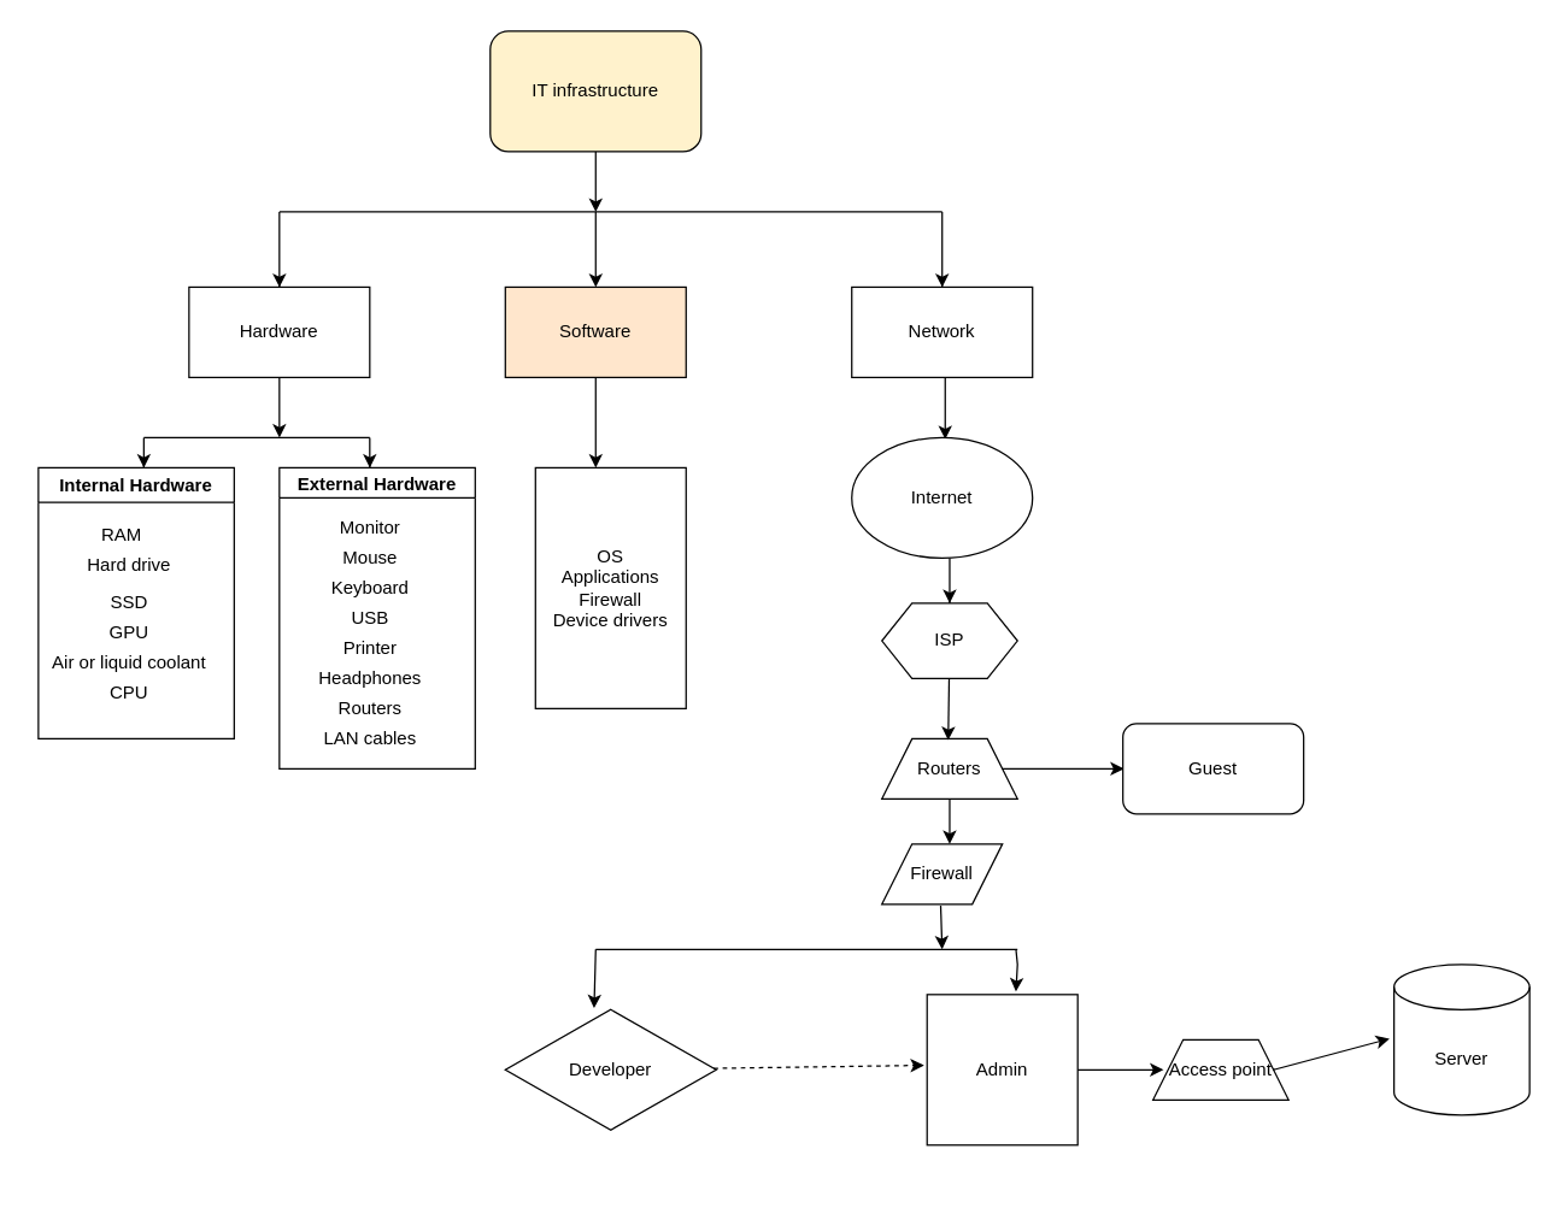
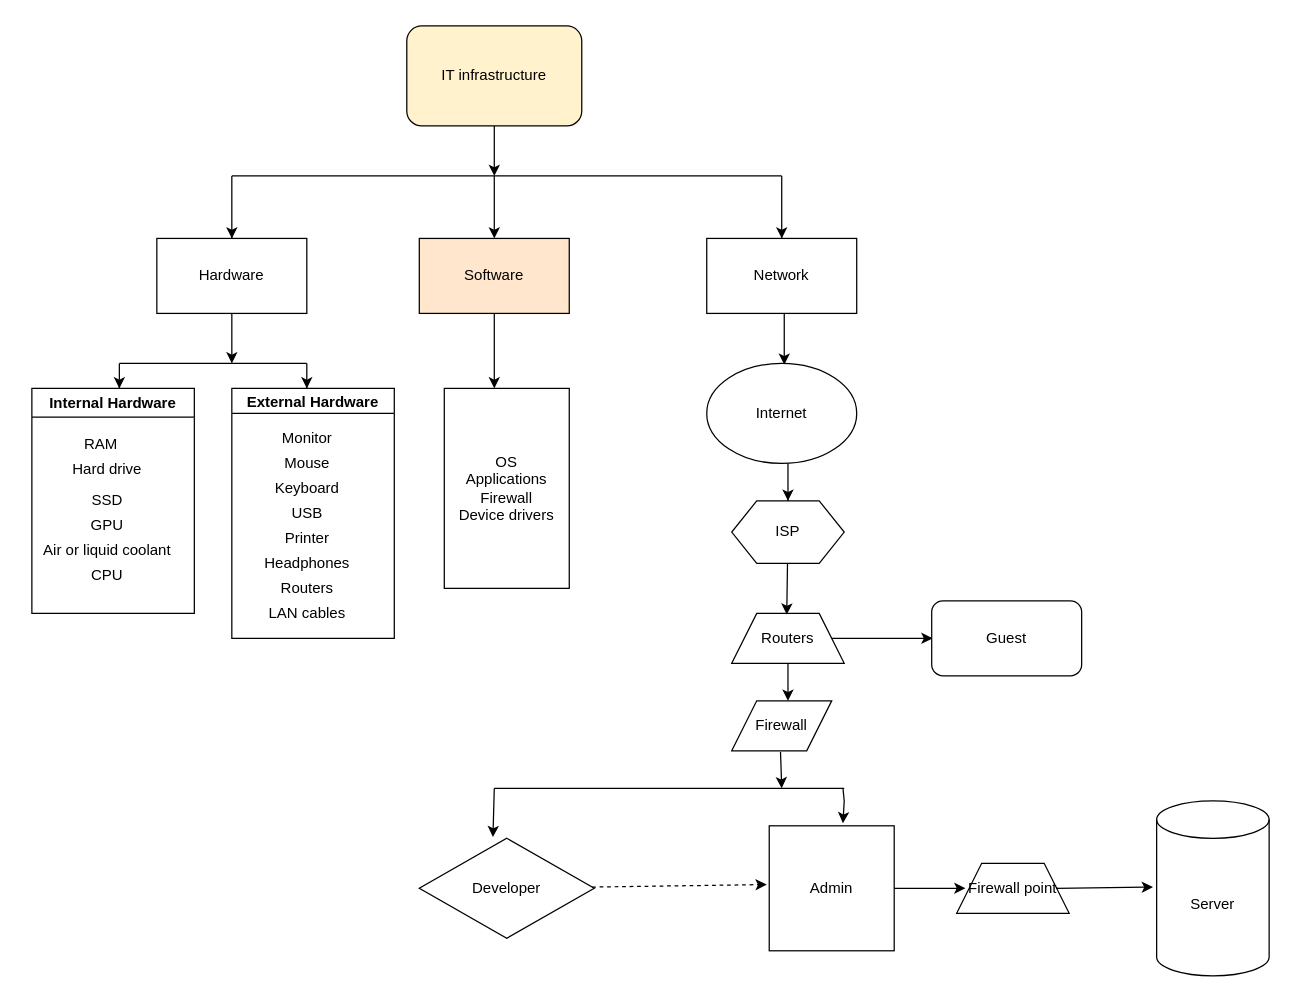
  <mxCell id="0" />
  <mxCell id="1" parent="0" />
  <mxCell id="2" value="IT infrastructure" style="rounded=1;whiteSpace=wrap;html=1;fillColor=#fff2cc;" vertex="1" parent="1"><mxGeometry x="325" y="20" width="140" height="80" as="geometry" /></mxCell>
  <mxCell id="3" value="Network" style="rounded=0;whiteSpace=wrap;html=1;" vertex="1" parent="1"><mxGeometry x="565" y="190" width="120" height="60" as="geometry" /></mxCell>
  <mxCell id="4" value="Software" style="rounded=0;whiteSpace=wrap;html=1;fillColor=#ffe6cc;" vertex="1" parent="1"><mxGeometry x="335" y="190" width="120" height="60" as="geometry" /></mxCell>
  <mxCell id="5" value="Hardware" style="rounded=0;whiteSpace=wrap;html=1;" vertex="1" parent="1"><mxGeometry x="125" y="190" width="120" height="60" as="geometry" /></mxCell>
  <mxCell id="6" value="" style="endArrow=none;html=1;fontFamily=Helvetica;fontSize=11;fontColor=default;align=center;strokeColor=default;edgeStyle=orthogonalEdgeStyle;" edge="1" parent="1"><mxGeometry width="50" height="50" relative="1" as="geometry"><mxPoint x="185" y="140" as="sourcePoint" /><mxPoint x="625" y="140" as="targetPoint" /></mxGeometry></mxCell>
  <mxCell id="7" value="" style="endArrow=classic;html=1;rounded=0;" edge="1" parent="1"><mxGeometry width="50" height="50" relative="1" as="geometry"><mxPoint x="395" y="100" as="sourcePoint" /><mxPoint x="395" y="140" as="targetPoint" /><Array as="points"><mxPoint x="395" y="120" /></Array></mxGeometry></mxCell>
  <mxCell id="8" value="" style="endArrow=classic;html=1;rounded=0;" edge="1" parent="1" source="5"><mxGeometry width="50" height="50" relative="1" as="geometry"><mxPoint x="185" y="169.289" as="sourcePoint" /><mxPoint x="185" y="190" as="targetPoint" /><Array as="points"><mxPoint x="185" y="140" /></Array></mxGeometry></mxCell>
  <mxCell id="9" value="" style="endArrow=classic;html=1;rounded=0;" edge="1" parent="1"><mxGeometry width="50" height="50" relative="1" as="geometry"><mxPoint x="395" y="140" as="sourcePoint" /><mxPoint x="395" y="190" as="targetPoint" /></mxGeometry></mxCell>
  <mxCell id="10" value="" style="endArrow=classic;html=1;rounded=0;" edge="1" parent="1" source="3"><mxGeometry width="50" height="50" relative="1" as="geometry"><mxPoint x="625" y="169.289" as="sourcePoint" /><mxPoint x="625" y="190" as="targetPoint" /><Array as="points"><mxPoint x="625" y="140" /></Array></mxGeometry></mxCell>
  <mxCell id="11" value="" style="endArrow=none;html=1;rounded=0;" edge="1" parent="1"><mxGeometry width="50" height="50" relative="1" as="geometry"><mxPoint x="95" y="290" as="sourcePoint" /><mxPoint x="245" y="290" as="targetPoint" /></mxGeometry></mxCell>
  <mxCell id="12" value="" style="endArrow=classic;html=1;rounded=0;" edge="1" parent="1"><mxGeometry width="50" height="50" relative="1" as="geometry"><mxPoint x="95" y="310" as="sourcePoint" /><mxPoint x="95" y="310" as="targetPoint" /><Array as="points"><mxPoint x="95" y="290" /></Array></mxGeometry></mxCell>
  <mxCell id="13" value="" style="endArrow=classic;html=1;rounded=0;" edge="1" parent="1"><mxGeometry width="50" height="50" relative="1" as="geometry"><mxPoint x="245" y="310" as="sourcePoint" /><mxPoint x="245" y="310" as="targetPoint" /><Array as="points"><mxPoint x="245" y="290" /></Array></mxGeometry></mxCell>
  <mxCell id="14" value="" style="endArrow=classic;html=1;rounded=0;" edge="1" parent="1" source="5"><mxGeometry width="50" height="50" relative="1" as="geometry"><mxPoint x="185" y="300" as="sourcePoint" /><mxPoint x="185" y="290" as="targetPoint" /><Array as="points"><mxPoint x="185" y="290" /></Array></mxGeometry></mxCell>
  <mxCell id="15" value="Internal Hardware" style="swimlane;" vertex="1" parent="1"><mxGeometry x="25" y="310" width="130" height="180" as="geometry" /></mxCell>
  <mxCell id="16" value="RAM" style="text;html=1;align=center;verticalAlign=middle;resizable=0;points=[];autosize=1;strokeColor=none;fillColor=none;" vertex="1" parent="15"><mxGeometry x="30" y="30" width="50" height="30" as="geometry" /></mxCell>
  <mxCell id="17" value="Hard drive" style="text;html=1;align=center;verticalAlign=middle;resizable=0;points=[];autosize=1;strokeColor=none;fillColor=none;" vertex="1" parent="15"><mxGeometry x="20" y="50" width="80" height="30" as="geometry" /></mxCell>
  <mxCell id="18" value="SSD" style="text;html=1;align=center;verticalAlign=middle;resizable=0;points=[];autosize=1;strokeColor=none;fillColor=none;" vertex="1" parent="15"><mxGeometry x="35" y="75" width="50" height="30" as="geometry" /></mxCell>
  <mxCell id="19" value="External Hardware" style="swimlane;startSize=20;" vertex="1" parent="1"><mxGeometry x="185" y="310" width="130" height="200" as="geometry" /></mxCell>
  <mxCell id="20" value="USB" style="text;html=1;align=center;verticalAlign=middle;resizable=0;points=[];autosize=1;strokeColor=none;fillColor=none;" vertex="1" parent="19"><mxGeometry x="35" y="85" width="50" height="30" as="geometry" /></mxCell>
  <mxCell id="21" value="GPU" style="text;html=1;align=center;verticalAlign=middle;resizable=0;points=[];autosize=1;strokeColor=none;fillColor=none;" vertex="1" parent="1"><mxGeometry x="60" y="405" width="50" height="30" as="geometry" /></mxCell>
  <mxCell id="22" value="Air or liquid coolant" style="text;html=1;align=center;verticalAlign=middle;resizable=0;points=[];autosize=1;strokeColor=none;fillColor=none;" vertex="1" parent="1"><mxGeometry x="20" y="425" width="130" height="30" as="geometry" /></mxCell>
  <mxCell id="23" value="Monitor" style="text;html=1;align=center;verticalAlign=middle;resizable=0;points=[];autosize=1;strokeColor=none;fillColor=none;" vertex="1" parent="1"><mxGeometry x="215" y="335" width="60" height="30" as="geometry" /></mxCell>
  <mxCell id="24" value="Mouse" style="text;html=1;align=center;verticalAlign=middle;resizable=0;points=[];autosize=1;strokeColor=none;fillColor=none;" vertex="1" parent="1"><mxGeometry x="215" y="355" width="60" height="30" as="geometry" /></mxCell>
  <mxCell id="25" value="Keyboard" style="text;html=1;align=center;verticalAlign=middle;resizable=0;points=[];autosize=1;strokeColor=none;fillColor=none;" vertex="1" parent="1"><mxGeometry x="210" y="375" width="70" height="30" as="geometry" /></mxCell>
  <mxCell id="26" value="CPU" style="text;html=1;align=center;verticalAlign=middle;resizable=0;points=[];autosize=1;strokeColor=none;fillColor=none;" vertex="1" parent="1"><mxGeometry x="60" y="445" width="50" height="30" as="geometry" /></mxCell>
  <mxCell id="27" value="Printer" style="text;html=1;align=center;verticalAlign=middle;resizable=0;points=[];autosize=1;strokeColor=none;fillColor=none;" vertex="1" parent="1"><mxGeometry x="215" y="415" width="60" height="30" as="geometry" /></mxCell>
  <mxCell id="28" value="Headphones" style="text;html=1;align=center;verticalAlign=middle;resizable=0;points=[];autosize=1;strokeColor=none;fillColor=none;" vertex="1" parent="1"><mxGeometry x="200" y="435" width="90" height="30" as="geometry" /></mxCell>
  <mxCell id="29" value="OS&lt;br&gt;Applications&lt;br&gt;Firewall&lt;br&gt;Device drivers" style="rounded=0;whiteSpace=wrap;html=1;direction=south;" vertex="1" parent="1"><mxGeometry x="355" y="310" width="100" height="160" as="geometry" /></mxCell>
  <mxCell id="30" value="" style="endArrow=classic;html=1;rounded=0;" edge="1" parent="1" source="4"><mxGeometry width="50" height="50" relative="1" as="geometry"><mxPoint x="395" y="300" as="sourcePoint" /><mxPoint x="395" y="310" as="targetPoint" /></mxGeometry></mxCell>
  <mxCell id="31" value="" style="endArrow=classic;html=1;rounded=0;entryX=0.467;entryY=0.017;entryDx=0;entryDy=0;entryPerimeter=0;" edge="1" parent="1"><mxGeometry width="50" height="50" relative="1" as="geometry"><mxPoint x="627" y="250" as="sourcePoint" /><mxPoint x="627.03" y="291.02" as="targetPoint" /></mxGeometry></mxCell>
  <mxCell id="32" value="Internet" style="ellipse;whiteSpace=wrap;html=1;" vertex="1" parent="1"><mxGeometry x="565" y="290" width="120" height="80" as="geometry" /></mxCell>
  <mxCell id="33" value="Routers" style="text;html=1;align=center;verticalAlign=middle;resizable=0;points=[];autosize=1;strokeColor=none;fillColor=none;" vertex="1" parent="1"><mxGeometry x="210" y="455" width="70" height="30" as="geometry" /></mxCell>
  <mxCell id="34" value="LAN cables" style="text;html=1;align=center;verticalAlign=middle;resizable=0;points=[];autosize=1;strokeColor=none;fillColor=none;" vertex="1" parent="1"><mxGeometry x="205" y="475" width="80" height="30" as="geometry" /></mxCell>
  <mxCell id="35" value="ISP" style="shape=hexagon;perimeter=hexagonPerimeter2;whiteSpace=wrap;html=1;fixedSize=1;" vertex="1" parent="1"><mxGeometry x="585" y="400" width="90" height="50" as="geometry" /></mxCell>
  <mxCell id="36" value="" style="endArrow=classic;html=1;rounded=0;" edge="1" parent="1" source="35"><mxGeometry width="50" height="50" relative="1" as="geometry"><mxPoint x="630" y="379.289" as="sourcePoint" /><mxPoint x="630" y="400" as="targetPoint" /><Array as="points"><mxPoint x="630" y="370" /></Array></mxGeometry></mxCell>
  <mxCell id="37" value="Routers" style="shape=trapezoid;perimeter=trapezoidPerimeter;whiteSpace=wrap;html=1;fixedSize=1;" vertex="1" parent="1"><mxGeometry x="585" y="490" width="90" height="40" as="geometry" /></mxCell>
  <mxCell id="38" value="" style="endArrow=classic;html=1;rounded=0;entryX=0.489;entryY=0.025;entryDx=0;entryDy=0;entryPerimeter=0;" edge="1" parent="1" source="35" target="37"><mxGeometry width="50" height="50" relative="1" as="geometry"><mxPoint x="630" y="500" as="sourcePoint" /><mxPoint x="630" y="520.711" as="targetPoint" /></mxGeometry></mxCell>
  <mxCell id="39" value="Firewall" style="shape=parallelogram;perimeter=parallelogramPerimeter;whiteSpace=wrap;html=1;fixedSize=1;" vertex="1" parent="1"><mxGeometry x="585" y="560" width="80" height="40" as="geometry" /></mxCell>
  <mxCell id="40" value="" style="endArrow=classic;html=1;rounded=0;" edge="1" parent="1" source="37"><mxGeometry width="50" height="50" relative="1" as="geometry"><mxPoint x="630" y="580" as="sourcePoint" /><mxPoint x="630" y="560" as="targetPoint" /></mxGeometry></mxCell>
  <mxCell id="41" value="" style="endArrow=classic;html=1;rounded=0;" edge="1" parent="1" source="37"><mxGeometry width="50" height="50" relative="1" as="geometry"><mxPoint x="675" y="560" as="sourcePoint" /><mxPoint x="745.711" y="510" as="targetPoint" /></mxGeometry></mxCell>
  <mxCell id="42" value="Guest" style="rounded=1;whiteSpace=wrap;html=1;" vertex="1" parent="1"><mxGeometry x="745" y="480" width="120" height="60" as="geometry" /></mxCell>
- <mxCell id="43" value="Server" style="shape=cylinder3;whiteSpace=wrap;html=1;boundedLbl=1;backgroundOutline=1;size=15;" vertex="1" parent="1"><mxGeometry x="925" y="640" width="90" height="100" as="geometry" /></mxCell>
- <mxCell id="44" value="Access point" style="shape=trapezoid;perimeter=trapezoidPerimeter;whiteSpace=wrap;html=1;fixedSize=1;" vertex="1" parent="1"><mxGeometry x="765" y="690" width="90" height="40" as="geometry" /></mxCell>
+ <mxCell id="43" value="Server" style="shape=cylinder3;whiteSpace=wrap;html=1;boundedLbl=1;backgroundOutline=1;size=15;" vertex="1" parent="1"><mxGeometry x="925" y="640" width="90" height="140" as="geometry" /></mxCell>
+ <mxCell id="44" value="Firewall point" style="shape=trapezoid;perimeter=trapezoidPerimeter;whiteSpace=wrap;html=1;fixedSize=1;" vertex="1" parent="1"><mxGeometry x="765" y="690" width="90" height="40" as="geometry" /></mxCell>
  <mxCell id="45" value="" style="endArrow=classic;html=1;rounded=0;entryX=-0.033;entryY=0.493;entryDx=0;entryDy=0;entryPerimeter=0;" edge="1" parent="1" target="43"><mxGeometry width="50" height="50" relative="1" as="geometry"><mxPoint x="845" y="709" as="sourcePoint" /><mxPoint x="855" y="710" as="targetPoint" /><Array as="points"><mxPoint x="845" y="710" /></Array></mxGeometry></mxCell>
  <mxCell id="46" value="Admin" style="whiteSpace=wrap;html=1;aspect=fixed;" vertex="1" parent="1"><mxGeometry x="615" y="660" width="100" height="100" as="geometry" /></mxCell>
  <mxCell id="47" value="" style="endArrow=classic;html=1;rounded=0;entryX=0.59;entryY=-0.02;entryDx=0;entryDy=0;entryPerimeter=0;" edge="1" parent="1" target="46"><mxGeometry width="50" height="50" relative="1" as="geometry"><mxPoint x="674" y="630" as="sourcePoint" /><mxPoint x="625" y="660" as="targetPoint" /><Array as="points"><mxPoint x="675" y="640" /></Array></mxGeometry></mxCell>
  <mxCell id="48" value="" style="endArrow=classic;html=1;rounded=0;entryX=0.078;entryY=0.5;entryDx=0;entryDy=0;entryPerimeter=0;" edge="1" parent="1" target="44"><mxGeometry width="50" height="50" relative="1" as="geometry"><mxPoint x="715" y="710" as="sourcePoint" /><mxPoint x="725.711" y="710" as="targetPoint" /></mxGeometry></mxCell>
  <mxCell id="49" value="Developer" style="rhombus;whiteSpace=wrap;html=1;" vertex="1" parent="1"><mxGeometry x="335" y="670" width="140" height="80" as="geometry" /></mxCell>
  <mxCell id="50" value="" style="endArrow=classic;html=1;rounded=0;entryX=-0.02;entryY=0.47;entryDx=0;entryDy=0;entryPerimeter=0;dashed=1;" edge="1" parent="1" source="49" target="46"><mxGeometry width="50" height="50" relative="1" as="geometry"><mxPoint x="475" y="760" as="sourcePoint" /><mxPoint x="545.711" y="710" as="targetPoint" /></mxGeometry></mxCell>
  <mxCell id="51" value="" style="endArrow=none;html=1;rounded=0;" edge="1" parent="1"><mxGeometry width="50" height="50" relative="1" as="geometry"><mxPoint x="395" y="630" as="sourcePoint" /><mxPoint x="675" y="630" as="targetPoint" /></mxGeometry></mxCell>
  <mxCell id="52" value="" style="endArrow=classic;html=1;rounded=0;entryX=0.421;entryY=-0.012;entryDx=0;entryDy=0;entryPerimeter=0;" edge="1" parent="1" target="49"><mxGeometry width="50" height="50" relative="1" as="geometry"><mxPoint x="395" y="630" as="sourcePoint" /><mxPoint x="565" y="580" as="targetPoint" /></mxGeometry></mxCell>
  <mxCell id="53" value="" style="endArrow=classic;html=1;rounded=0;exitX=0.488;exitY=1.025;exitDx=0;exitDy=0;exitPerimeter=0;" edge="1" parent="1" source="39"><mxGeometry width="50" height="50" relative="1" as="geometry"><mxPoint x="625" y="650" as="sourcePoint" /><mxPoint x="625" y="630" as="targetPoint" /></mxGeometry></mxCell>
